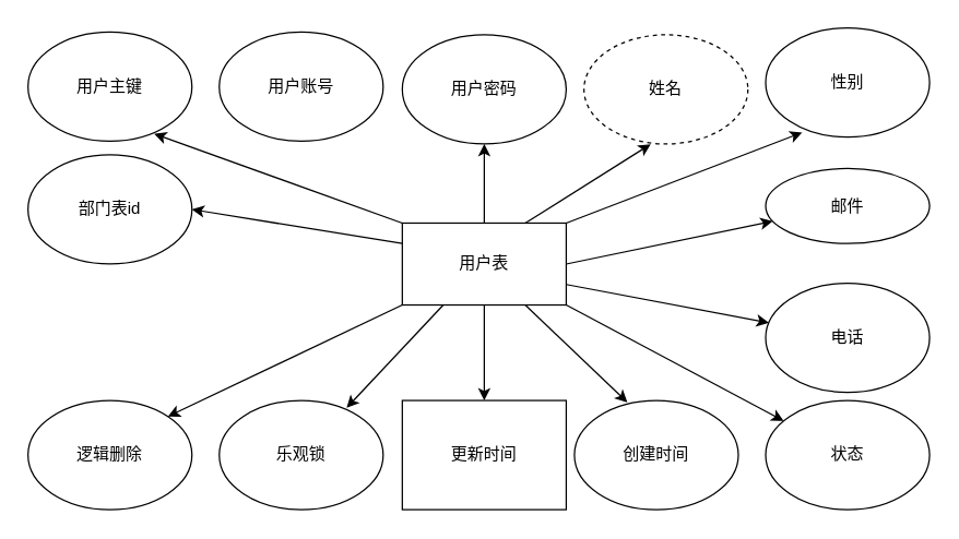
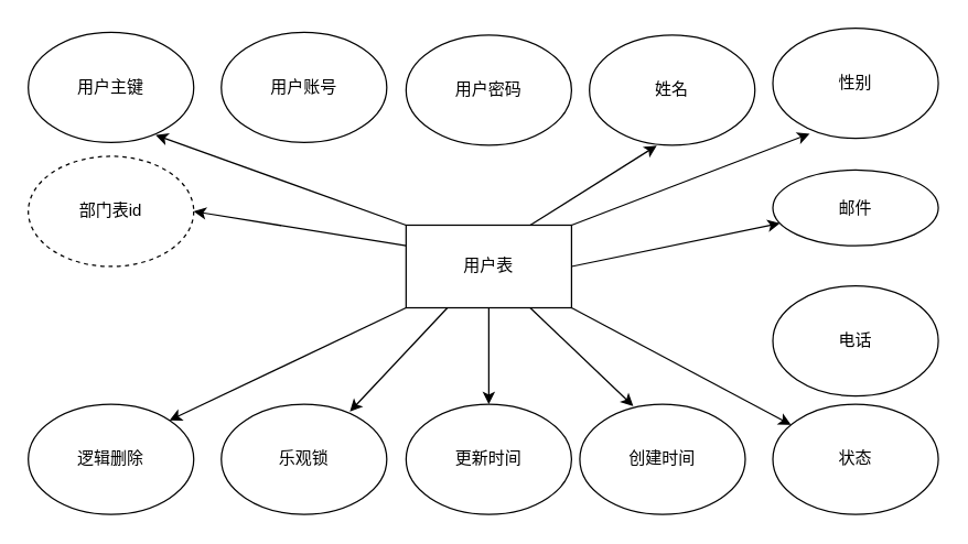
  <mxCell id="0" />
  <mxCell id="1" parent="0" />
  <mxCell id="2" style="edgeStyle=none;html=1;exitX=0;exitY=0;exitDx=0;exitDy=0;entryX=0.77;entryY=0.932;entryDx=0;entryDy=0;entryPerimeter=0;strokeColor=#000000;" parent="1" source="14" target="15" edge="1"><mxGeometry relative="1" as="geometry" /></mxCell>
- <mxCell id="3" style="edgeStyle=none;html=1;exitX=0.5;exitY=0;exitDx=0;exitDy=0;entryX=0.5;entryY=1;entryDx=0;entryDy=0;strokeColor=#000000;" parent="1" source="14" target="17" edge="1"><mxGeometry relative="1" as="geometry" /></mxCell>
  <mxCell id="4" style="edgeStyle=none;html=1;exitX=0.75;exitY=0;exitDx=0;exitDy=0;entryX=0.407;entryY=1.002;entryDx=0;entryDy=0;entryPerimeter=0;strokeColor=#000000;" parent="1" source="14" target="18" edge="1"><mxGeometry relative="1" as="geometry" /></mxCell>
  <mxCell id="5" style="edgeStyle=none;html=1;exitX=1;exitY=0;exitDx=0;exitDy=0;entryX=0.223;entryY=0.957;entryDx=0;entryDy=0;entryPerimeter=0;strokeColor=#000000;" parent="1" source="14" target="19" edge="1"><mxGeometry relative="1" as="geometry" /></mxCell>
  <mxCell id="6" style="edgeStyle=none;html=1;exitX=0;exitY=0.25;exitDx=0;exitDy=0;entryX=1;entryY=0.5;entryDx=0;entryDy=0;strokeColor=#000000;" parent="1" source="14" target="27" edge="1"><mxGeometry relative="1" as="geometry" /></mxCell>
  <mxCell id="7" style="edgeStyle=none;html=1;exitX=0;exitY=1;exitDx=0;exitDy=0;entryX=1;entryY=0;entryDx=0;entryDy=0;strokeColor=#000000;" parent="1" source="14" target="26" edge="1"><mxGeometry relative="1" as="geometry" /></mxCell>
  <mxCell id="8" style="edgeStyle=none;html=1;exitX=0.25;exitY=1;exitDx=0;exitDy=0;entryX=0.777;entryY=0.067;entryDx=0;entryDy=0;entryPerimeter=0;strokeColor=#000000;" parent="1" source="14" target="25" edge="1"><mxGeometry relative="1" as="geometry" /></mxCell>
  <mxCell id="9" style="edgeStyle=none;html=1;exitX=0.5;exitY=1;exitDx=0;exitDy=0;entryX=0.5;entryY=0;entryDx=0;entryDy=0;strokeColor=#000000;" parent="1" source="14" target="24" edge="1"><mxGeometry relative="1" as="geometry" /></mxCell>
  <mxCell id="10" style="edgeStyle=none;html=1;exitX=0.75;exitY=1;exitDx=0;exitDy=0;entryX=0.323;entryY=0.017;entryDx=0;entryDy=0;entryPerimeter=0;strokeColor=#000000;" parent="1" source="14" target="23" edge="1"><mxGeometry relative="1" as="geometry" /></mxCell>
  <mxCell id="11" style="edgeStyle=none;html=1;exitX=1;exitY=1;exitDx=0;exitDy=0;strokeColor=#000000;" parent="1" source="14" target="22" edge="1"><mxGeometry relative="1" as="geometry" /></mxCell>
- <mxCell id="12" style="edgeStyle=none;html=1;exitX=1;exitY=0.75;exitDx=0;exitDy=0;strokeColor=#000000;" parent="1" source="14" target="21" edge="1"><mxGeometry relative="1" as="geometry" /></mxCell>
  <mxCell id="13" style="edgeStyle=none;html=1;exitX=1;exitY=0.5;exitDx=0;exitDy=0;strokeColor=#000000;" parent="1" source="14" target="20" edge="1"><mxGeometry relative="1" as="geometry" /></mxCell>
  <mxCell id="14" value="用户表" style="rounded=0;whiteSpace=wrap;html=1;fillColor=none;strokeColor=#000000;fontColor=#000000;" parent="1" vertex="1"><mxGeometry x="294" y="163" width="120" height="60" as="geometry" /></mxCell>
  <mxCell id="15" value="用户主键" style="ellipse;whiteSpace=wrap;html=1;fontColor=#000000;strokeColor=#000000;fillColor=none;" parent="1" vertex="1"><mxGeometry x="20" y="23" width="120" height="80" as="geometry" /></mxCell>
  <mxCell id="16" value="用户账号" style="ellipse;whiteSpace=wrap;html=1;strokeColor=#000000;fillColor=none;fontColor=#000000;" parent="1" vertex="1"><mxGeometry x="160" y="23" width="120" height="80" as="geometry" /></mxCell>
  <mxCell id="17" value="用户密码" style="ellipse;whiteSpace=wrap;html=1;fontColor=#000000;strokeColor=#000000;fillColor=none;" parent="1" vertex="1"><mxGeometry x="294" y="25" width="120" height="80" as="geometry" /></mxCell>
- <mxCell id="18" value="姓名" style="ellipse;whiteSpace=wrap;html=1;strokeColor=#000000;gradientColor=#ffffff;fillColor=none;fontColor=#000000;dashed=1;" parent="1" vertex="1"><mxGeometry x="427" y="25" width="120" height="80" as="geometry" /></mxCell>
+ <mxCell id="18" value="姓名" style="ellipse;whiteSpace=wrap;html=1;strokeColor=#000000;gradientColor=#ffffff;fillColor=none;fontColor=#000000;" parent="1" vertex="1"><mxGeometry x="427" y="25" width="120" height="80" as="geometry" /></mxCell>
  <mxCell id="19" value="性别" style="ellipse;whiteSpace=wrap;html=1;fontColor=#000000;fillColor=none;strokeColor=#000000;" parent="1" vertex="1"><mxGeometry x="560" y="20" width="120" height="80" as="geometry" /></mxCell>
  <mxCell id="20" value="邮件" style="ellipse;whiteSpace=wrap;html=1;strokeColor=#000000;fillColor=none;fontColor=#000000;" parent="1" vertex="1"><mxGeometry x="560" y="123" width="120" height="55" as="geometry" /></mxCell>
  <mxCell id="21" value="电话" style="ellipse;whiteSpace=wrap;html=1;fontColor=#000000;strokeColor=#000000;fillColor=none;" parent="1" vertex="1"><mxGeometry x="560" y="207" width="120" height="80" as="geometry" /></mxCell>
  <mxCell id="22" value="状态" style="ellipse;whiteSpace=wrap;html=1;fillColor=none;strokeColor=#000000;fontColor=#000000;" parent="1" vertex="1"><mxGeometry x="560" y="293" width="120" height="80" as="geometry" /></mxCell>
  <mxCell id="23" value="创建时间" style="ellipse;whiteSpace=wrap;html=1;fontColor=#000000;fillColor=none;strokeColor=#000000;" parent="1" vertex="1"><mxGeometry x="420" y="293" width="120" height="80" as="geometry" /></mxCell>
- <mxCell id="24" value="更新时间" style="whiteSpace=wrap;html=1;strokeColor=#000000;fillColor=none;fontColor=#000000;rounded=0;" parent="1" vertex="1"><mxGeometry x="294" y="293" width="120" height="80" as="geometry" /></mxCell>
+ <mxCell id="24" value="更新时间" style="ellipse;whiteSpace=wrap;html=1;strokeColor=#000000;fillColor=none;fontColor=#000000;" parent="1" vertex="1"><mxGeometry x="294" y="293" width="120" height="80" as="geometry" /></mxCell>
  <mxCell id="25" value="乐观锁" style="ellipse;whiteSpace=wrap;html=1;fontColor=#000000;strokeColor=#000000;fillColor=none;" parent="1" vertex="1"><mxGeometry x="160" y="293" width="120" height="80" as="geometry" /></mxCell>
  <mxCell id="26" value="逻辑删除" style="ellipse;whiteSpace=wrap;html=1;strokeColor=#000000;fillColor=none;fontColor=#000000;" parent="1" vertex="1"><mxGeometry x="20" y="293" width="120" height="80" as="geometry" /></mxCell>
- <mxCell id="27" value="部门表id" style="ellipse;whiteSpace=wrap;html=1;strokeColor=#000000;fillColor=none;fontColor=#000000;" parent="1" vertex="1"><mxGeometry x="20" y="113" width="120" height="80" as="geometry" /></mxCell>
+ <mxCell id="27" value="部门表id" style="ellipse;whiteSpace=wrap;html=1;strokeColor=#000000;fillColor=none;fontColor=#000000;dashed=1;" parent="1" vertex="1"><mxGeometry x="20" y="113" width="120" height="80" as="geometry" /></mxCell>
